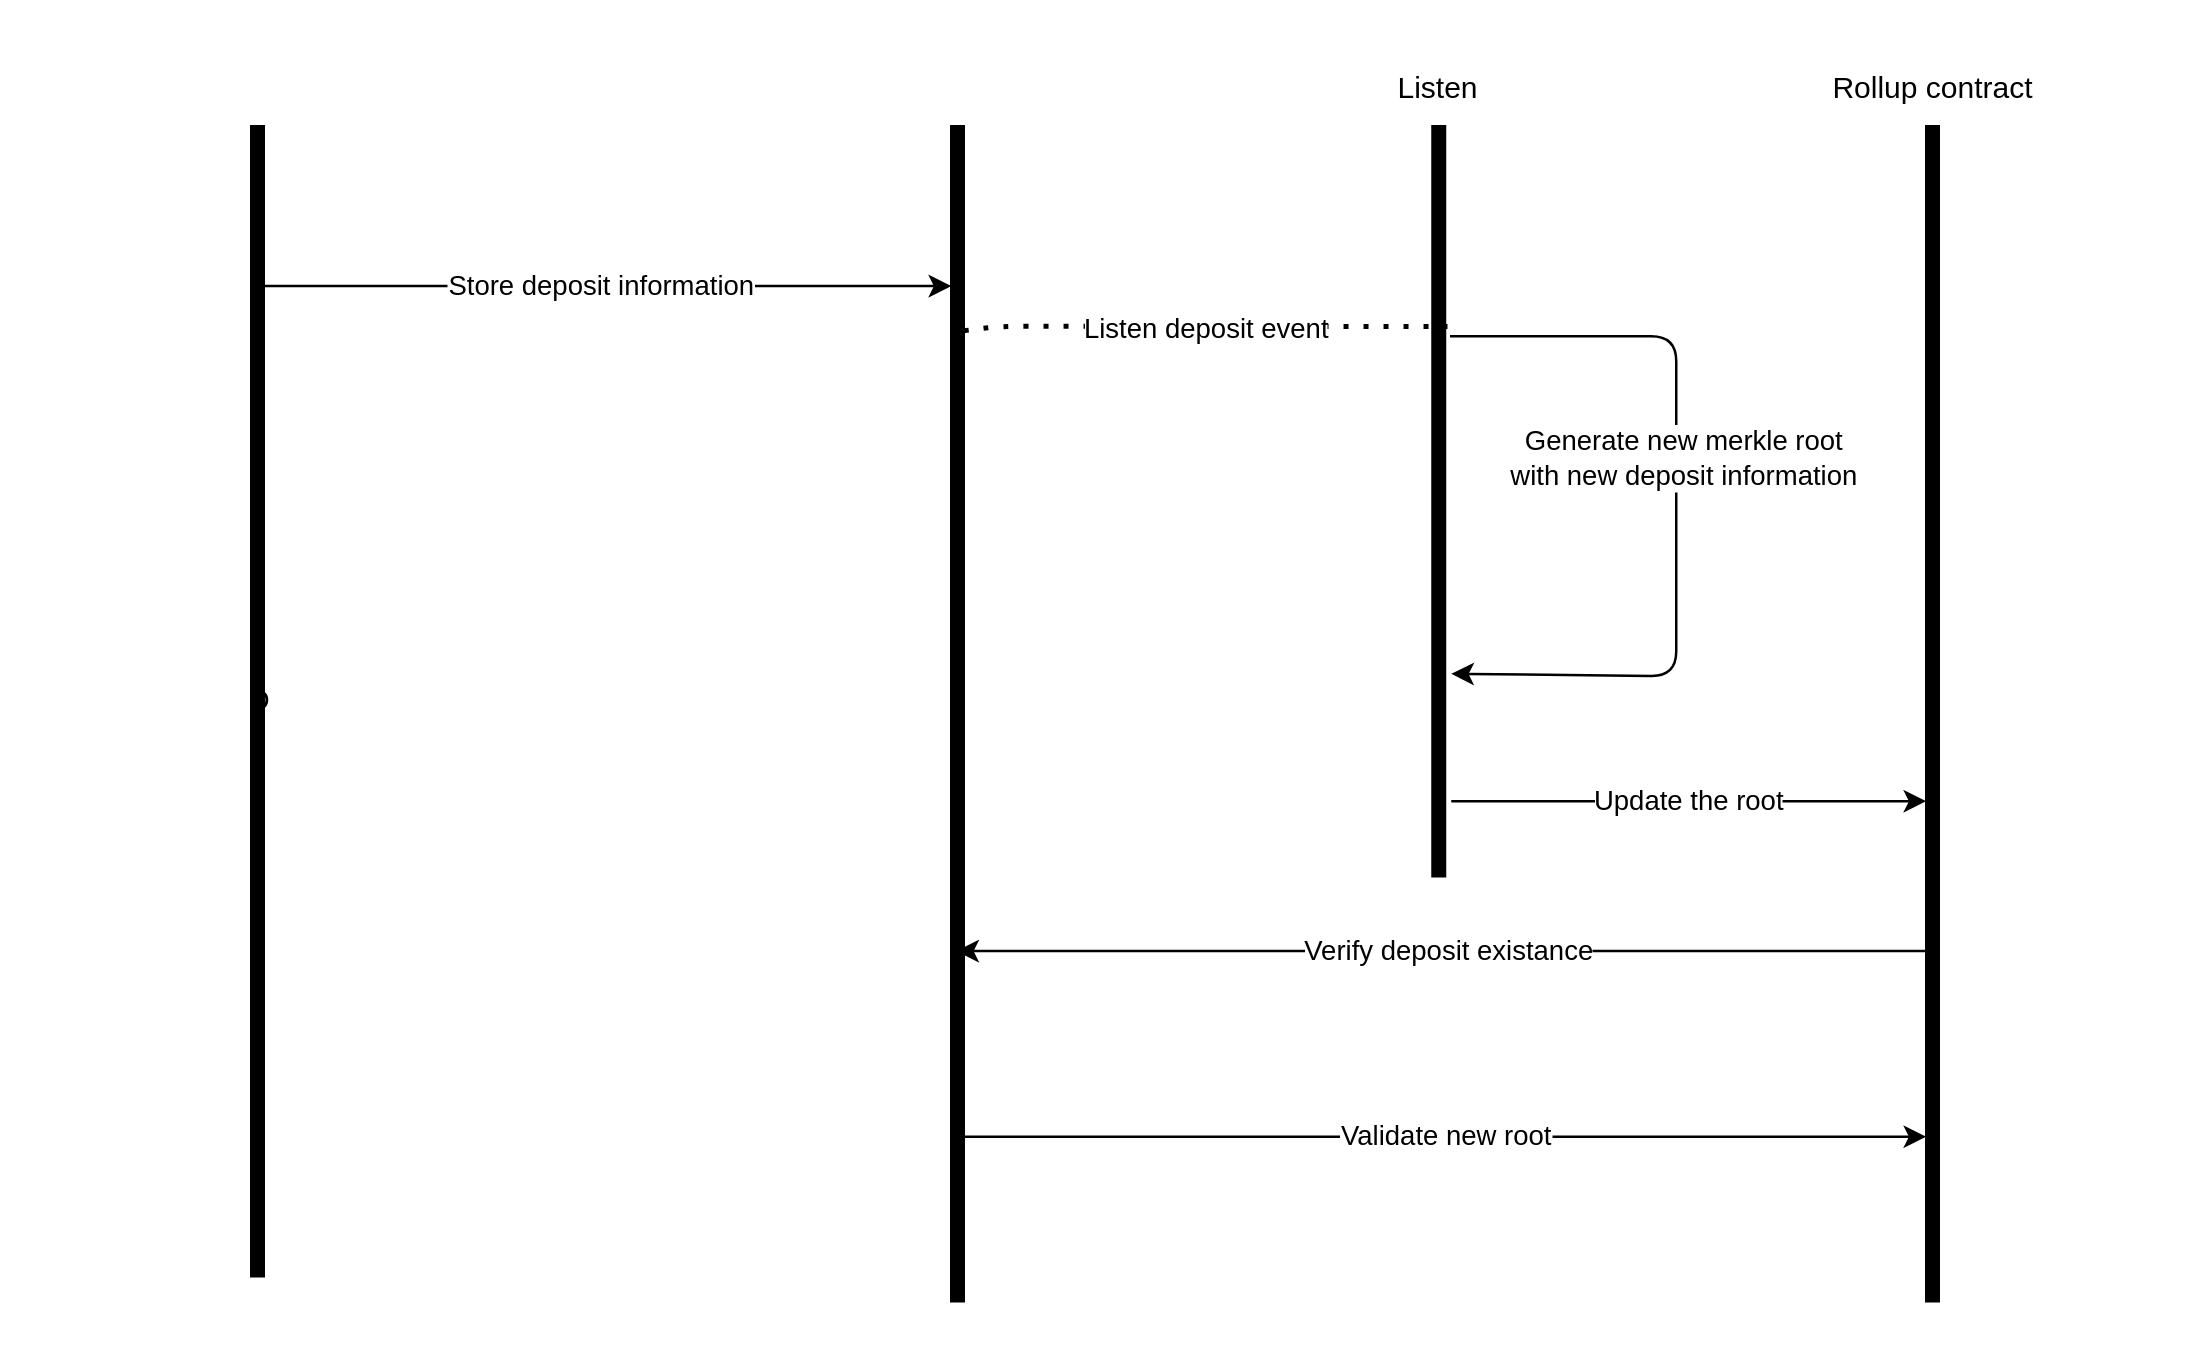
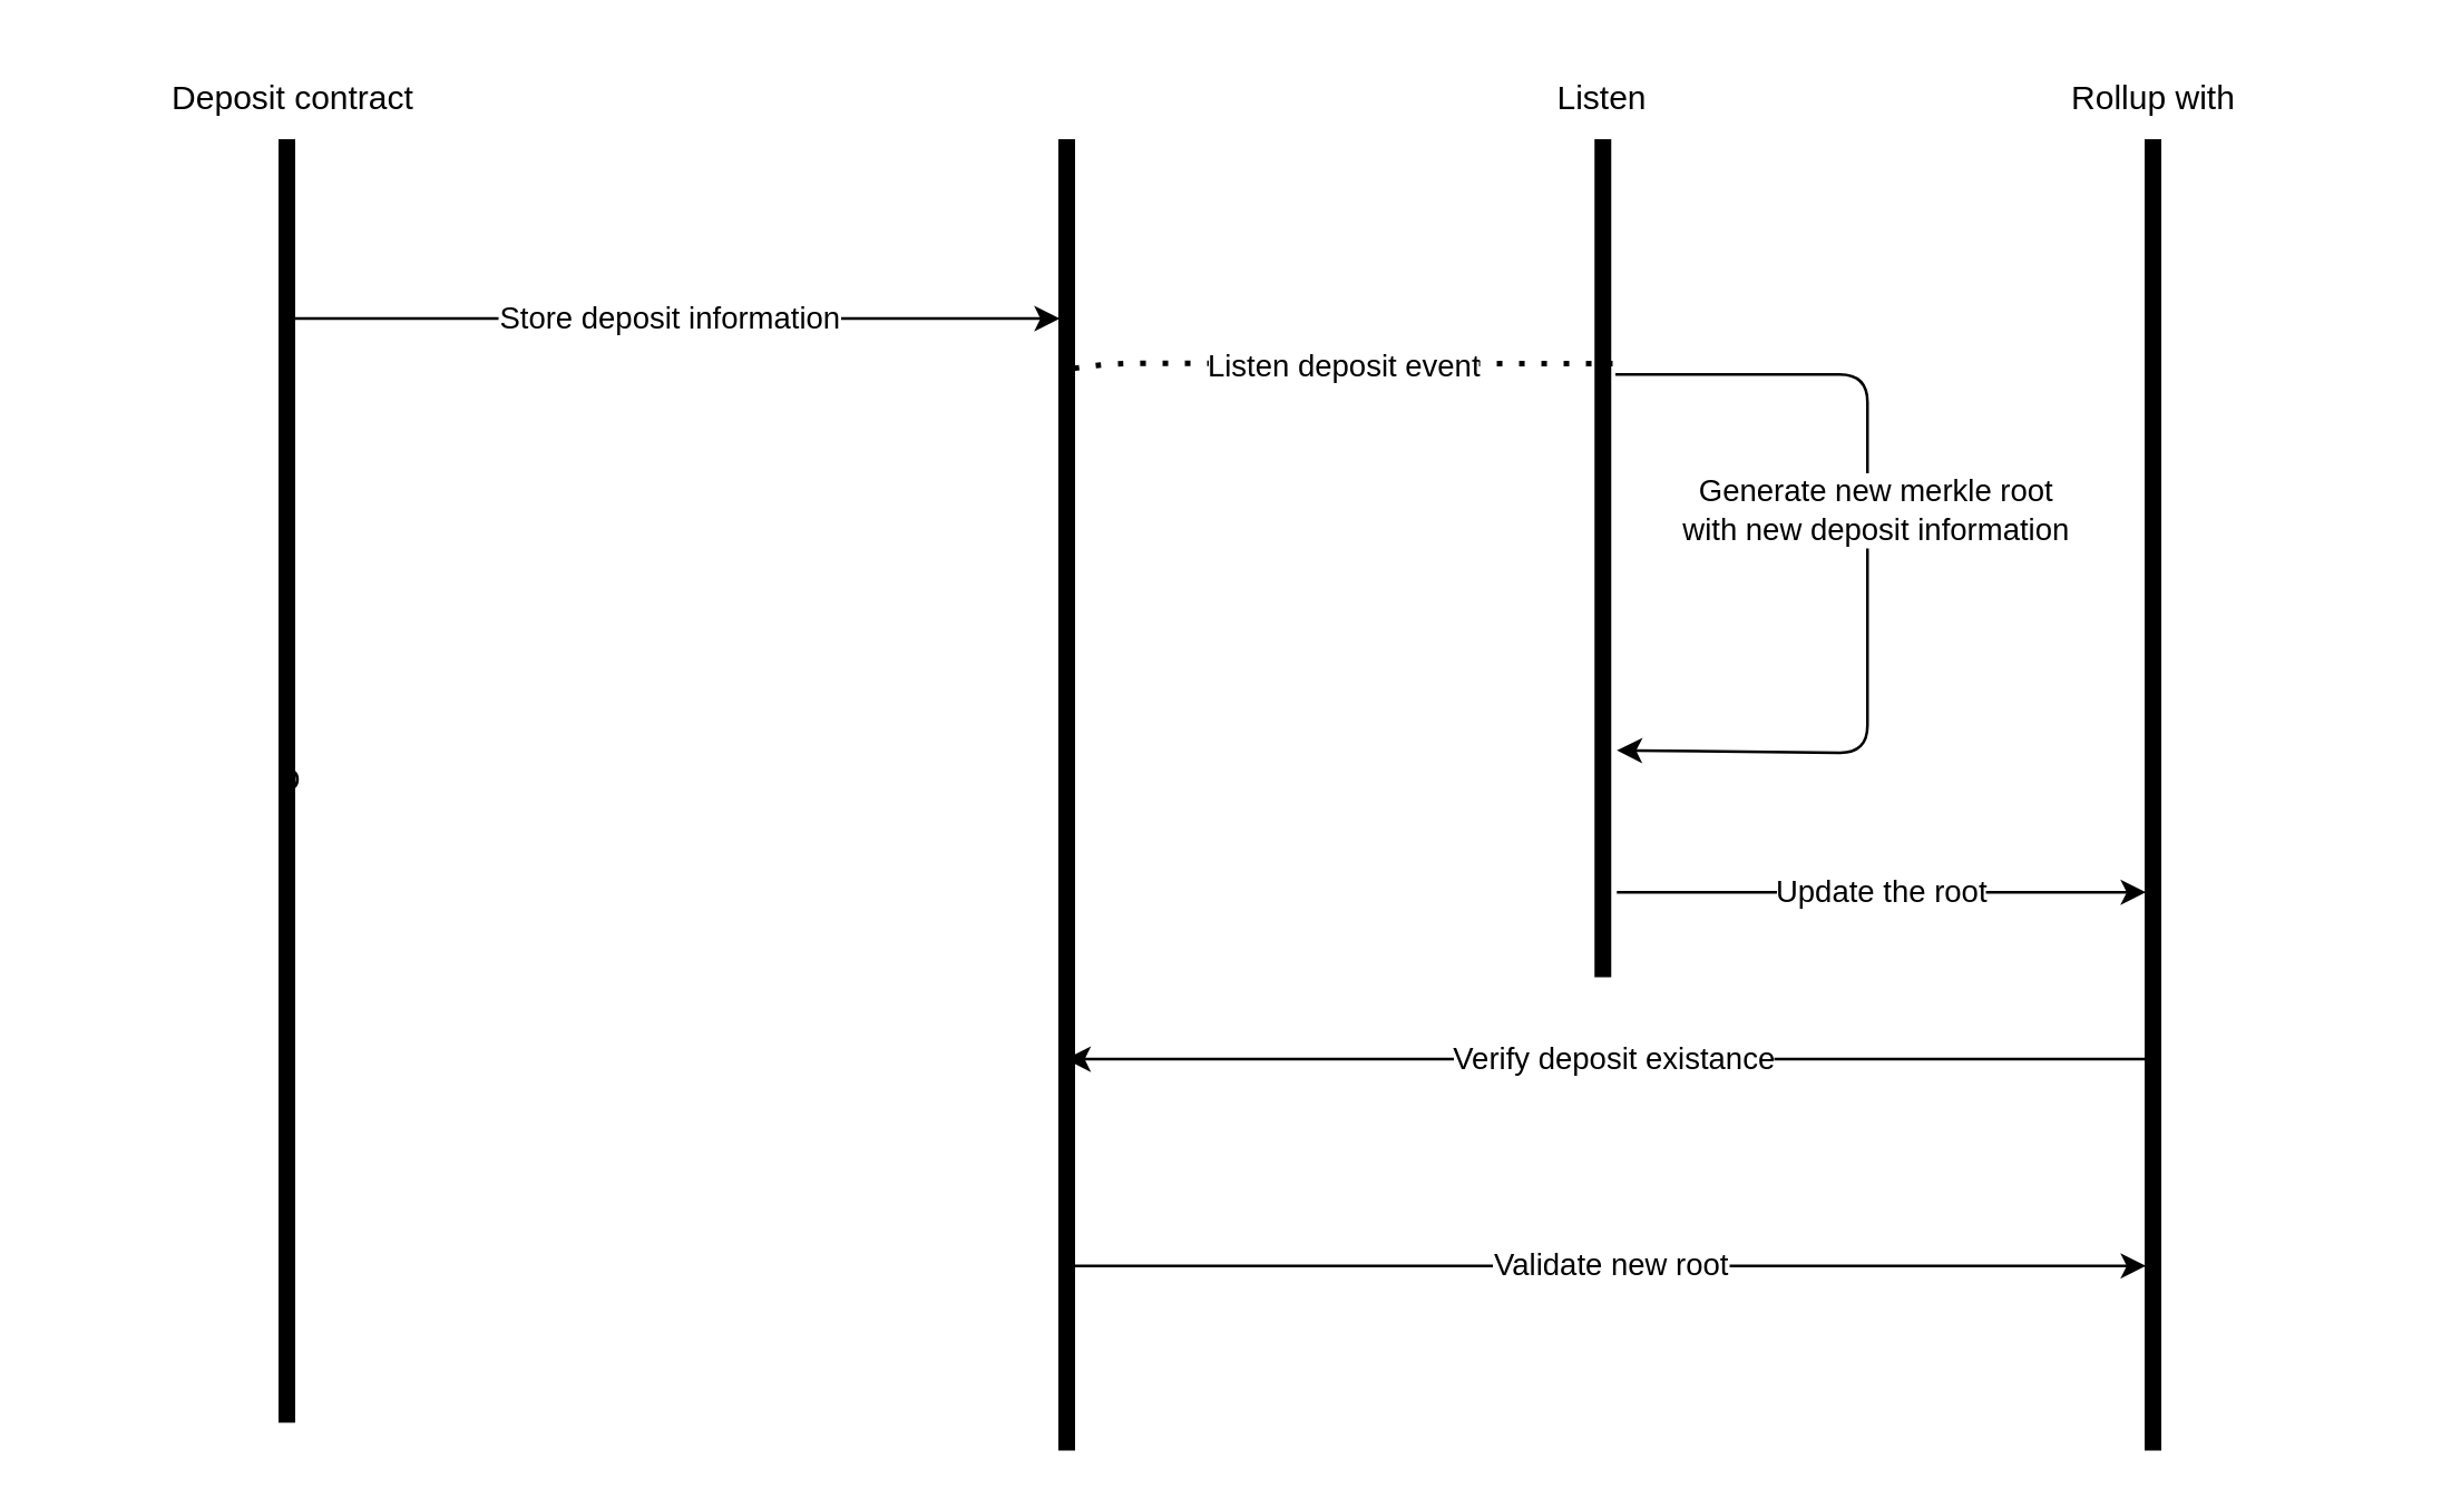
  <mxCell id="0" />
  <mxCell id="1" parent="0" />
  <mxCell id="2" value="D" style="html=1;points=[];perimeter=orthogonalPerimeter;fillColor=strokeColor;" vertex="1" parent="1"><mxGeometry x="100" y="50" width="5" height="460" as="geometry" /></mxCell>
  <mxCell id="3" value="" style="html=1;points=[];perimeter=orthogonalPerimeter;fillColor=strokeColor;" vertex="1" parent="1"><mxGeometry x="380" y="50" width="5" height="470" as="geometry" /></mxCell>
  <mxCell id="4" value="" style="html=1;points=[];perimeter=orthogonalPerimeter;fillColor=strokeColor;" vertex="1" parent="1"><mxGeometry x="770" y="50" width="5" height="470" as="geometry" /></mxCell>
- <mxCell id="6" value="Rollup contract" style="text;html=1;strokeColor=none;fillColor=none;align=center;verticalAlign=middle;whiteSpace=wrap;rounded=0;" vertex="1" parent="1"><mxGeometry x="687.5" y="20" width="170" height="30" as="geometry" /></mxCell>
+ <mxCell id="5" value="Deposit contract" style="text;html=1;strokeColor=none;fillColor=none;align=center;verticalAlign=middle;whiteSpace=wrap;rounded=0;" vertex="1" parent="1"><mxGeometry x="20" y="20" width="170" height="30" as="geometry" /></mxCell>
+ <mxCell id="6" value="Rollup with" style="text;html=1;strokeColor=none;fillColor=none;align=center;verticalAlign=middle;whiteSpace=wrap;rounded=0;" vertex="1" parent="1"><mxGeometry x="687.5" y="20" width="170" height="30" as="geometry" /></mxCell>
  <mxCell id="7" value="" style="html=1;points=[];perimeter=orthogonalPerimeter;fillColor=strokeColor;" vertex="1" parent="1"><mxGeometry x="572.5" y="50" width="5" height="300" as="geometry" /></mxCell>
  <mxCell id="8" value="Listen" style="text;html=1;strokeColor=none;fillColor=none;align=center;verticalAlign=middle;whiteSpace=wrap;rounded=0;" vertex="1" parent="1"><mxGeometry x="490" y="20" width="170" height="30" as="geometry" /></mxCell>
  <mxCell id="9" value="Store deposit information" style="endArrow=classic;html=1;exitX=0;exitY=0.139;exitDx=0;exitDy=0;exitPerimeter=0;" edge="1" parent="1" source="2" target="3"><mxGeometry width="50" height="50" relative="1" as="geometry"><mxPoint x="340" y="270" as="sourcePoint" /><mxPoint x="390" y="220" as="targetPoint" /></mxGeometry></mxCell>
  <mxCell id="10" value="" style="endArrow=classic;html=1;exitX=1.4;exitY=0.28;exitDx=0;exitDy=0;exitPerimeter=0;entryX=1.5;entryY=0.73;entryDx=0;entryDy=0;entryPerimeter=0;" edge="1" parent="1" source="7" target="7"><mxGeometry width="50" height="50" relative="1" as="geometry"><mxPoint x="340" y="460" as="sourcePoint" /><mxPoint x="390" y="410" as="targetPoint" /><Array as="points"><mxPoint x="670" y="134" /><mxPoint x="670" y="270" /></Array></mxGeometry></mxCell>
  <mxCell id="11" value="Generate new merkle root &lt;br&gt;with new deposit information" style="edgeLabel;html=1;align=center;verticalAlign=middle;resizable=0;points=[];" vertex="1" connectable="0" parent="10"><mxGeometry x="-0.123" y="2" relative="1" as="geometry"><mxPoint as="offset" /></mxGeometry></mxCell>
  <mxCell id="12" value="Update the root&lt;br&gt;" style="endArrow=classic;html=1;exitX=1.5;exitY=0.9;exitDx=0;exitDy=0;exitPerimeter=0;" edge="1" parent="1" source="7" target="4"><mxGeometry width="50" height="50" relative="1" as="geometry"><mxPoint x="340" y="450" as="sourcePoint" /><mxPoint x="390" y="400" as="targetPoint" /></mxGeometry></mxCell>
  <mxCell id="13" value="" style="endArrow=classic;html=1;entryX=0.4;entryY=0.702;entryDx=0;entryDy=0;entryPerimeter=0;" edge="1" parent="1" source="4" target="3"><mxGeometry width="50" height="50" relative="1" as="geometry"><mxPoint x="340" y="450" as="sourcePoint" /><mxPoint x="390" y="400" as="targetPoint" /><Array as="points" /></mxGeometry></mxCell>
  <mxCell id="14" value="Verify deposit existance" style="edgeLabel;html=1;align=center;verticalAlign=middle;resizable=0;points=[];" vertex="1" connectable="0" parent="13"><mxGeometry x="-0.285" relative="1" as="geometry"><mxPoint x="-53" as="offset" /></mxGeometry></mxCell>
  <mxCell id="15" value="" style="endArrow=none;dashed=1;html=1;dashPattern=1 3;strokeWidth=2;exitX=1;exitY=0.174;exitDx=0;exitDy=0;exitPerimeter=0;entryX=1.2;entryY=0.267;entryDx=0;entryDy=0;entryPerimeter=0;" edge="1" parent="1" source="3" target="7"><mxGeometry width="50" height="50" relative="1" as="geometry"><mxPoint x="340" y="450" as="sourcePoint" /><mxPoint x="390" y="400" as="targetPoint" /><Array as="points"><mxPoint x="400" y="130" /><mxPoint x="470" y="130" /></Array></mxGeometry></mxCell>
  <mxCell id="16" value="Listen deposit event" style="edgeLabel;html=1;align=center;verticalAlign=middle;resizable=0;points=[];" vertex="1" connectable="0" parent="15"><mxGeometry x="-0.232" y="4" relative="1" as="geometry"><mxPoint x="23" y="4" as="offset" /></mxGeometry></mxCell>
  <mxCell id="17" value="Validate new root" style="endArrow=classic;html=1;entryX=0;entryY=0.86;entryDx=0;entryDy=0;entryPerimeter=0;" edge="1" parent="1" source="3" target="4"><mxGeometry width="50" height="50" relative="1" as="geometry"><mxPoint x="340" y="450" as="sourcePoint" /><mxPoint x="390" y="400" as="targetPoint" /></mxGeometry></mxCell>
